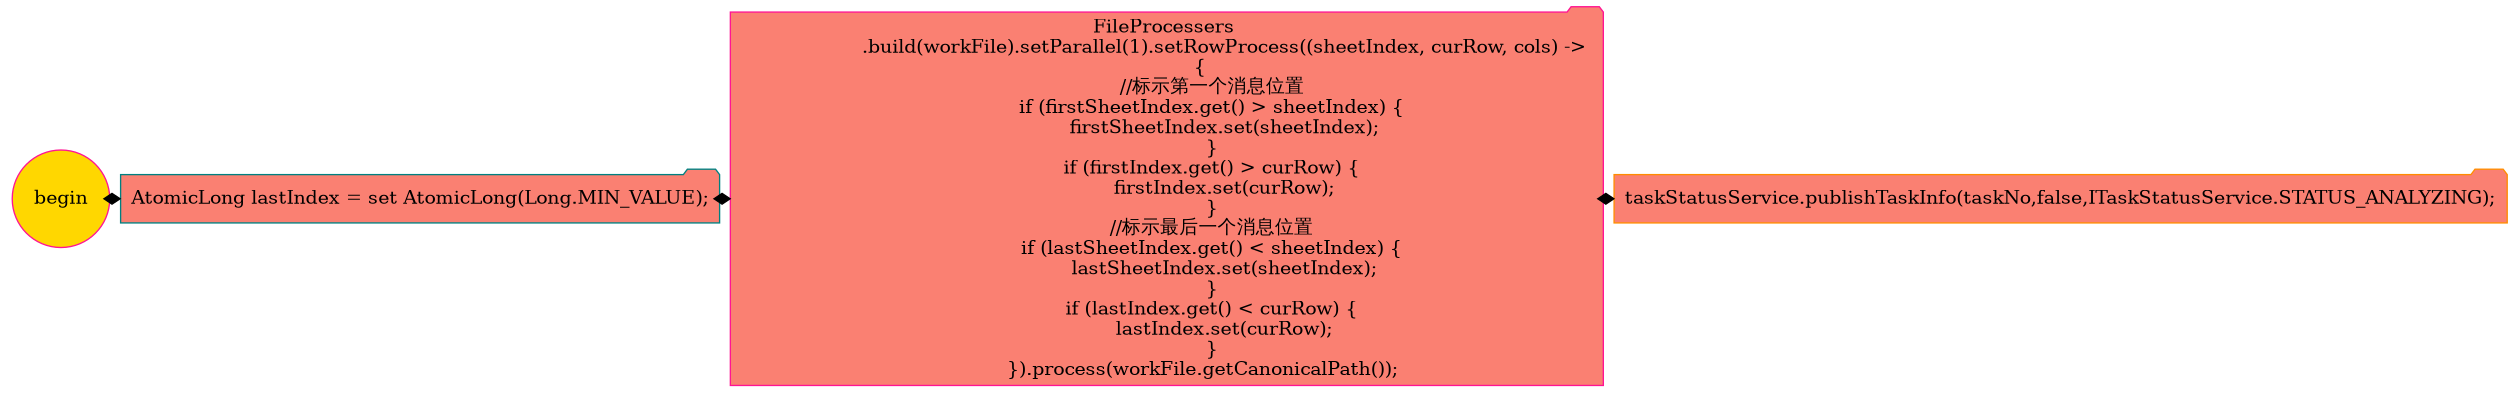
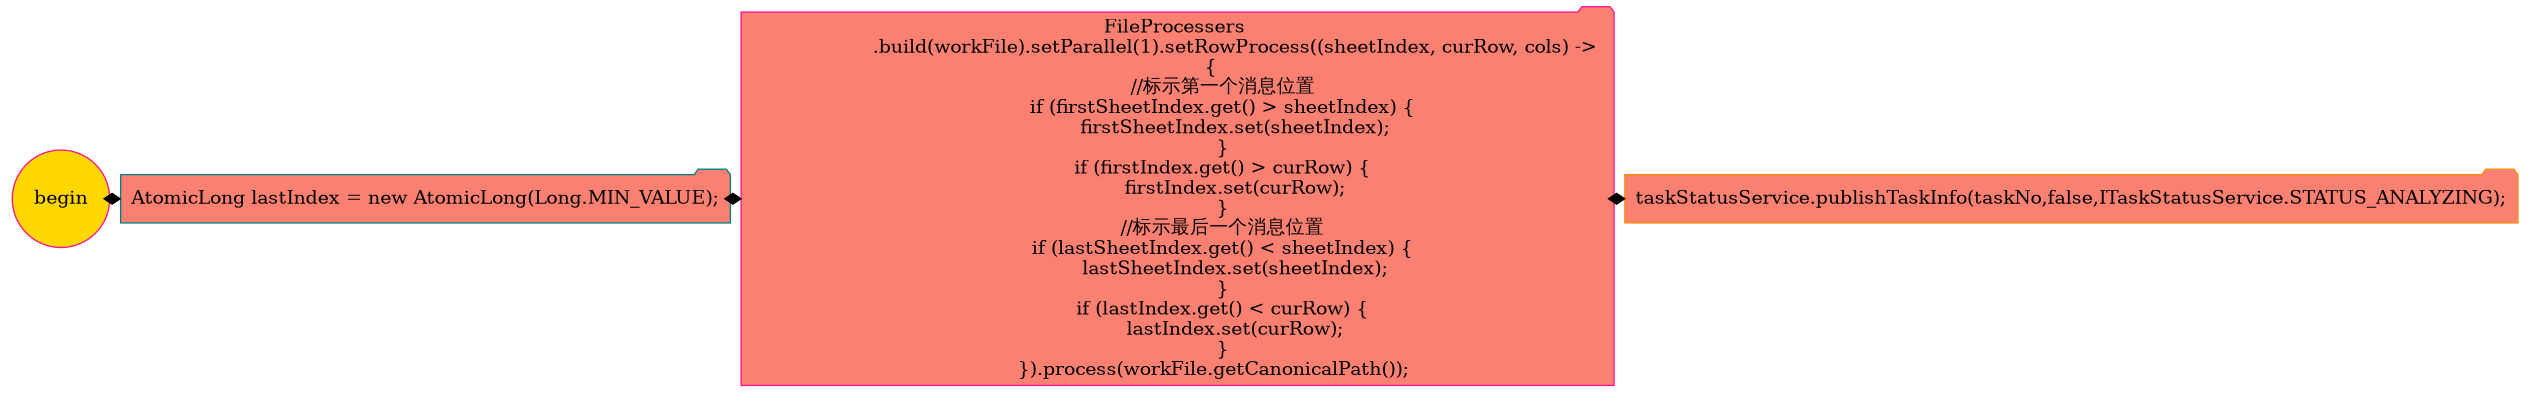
  digraph {
    nodesep=0.1
    ranksep=0.1
    rankdir=LR
    node [fillcolor=salmon shape=folder style=filled color=deeppink]
    edge [arrowhead=diamond]
    n1 [fillcolor=gold label=begin shape=circle]
-   n2 [label="AtomicLong lastIndex = set AtomicLong(Long.MIN_VALUE);" color=teal]
+   n2 [label="AtomicLong lastIndex = new AtomicLong(Long.MIN_VALUE);" color=teal]
    n3 [label="FileProcessers \n                    .build(workFile).setParallel(1).setRowProcess((sheetIndex, curRow, cols) -\> \n            { \n                //标示第一个消息位置 \n                if (firstSheetIndex.get() \> sheetIndex) { \n                    firstSheetIndex.set(sheetIndex); \n                } \n                if (firstIndex.get() \> curRow) { \n                    firstIndex.set(curRow); \n                } \n                //标示最后一个消息位置 \n                if (lastSheetIndex.get() \< sheetIndex) { \n                    lastSheetIndex.set(sheetIndex); \n                } \n                if (lastIndex.get() \< curRow) { \n                    lastIndex.set(curRow); \n                } \n            }).process(workFile.getCanonicalPath());"]
    n4 [label="taskStatusService.publishTaskInfo(taskNo,false,ITaskStatusService.STATUS_ANALYZING);" color=darkorange]
    n1 -> n2
    n2 -> n3
    n3 -> n4
  }
